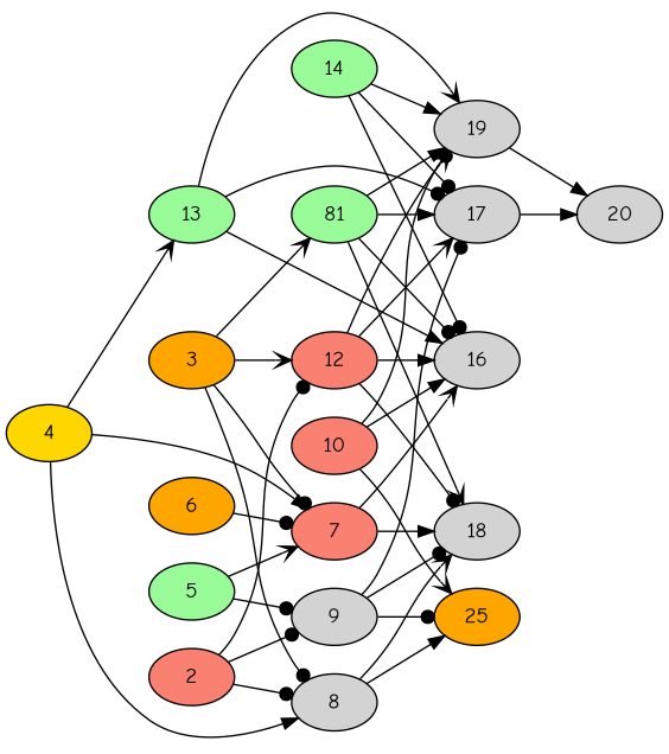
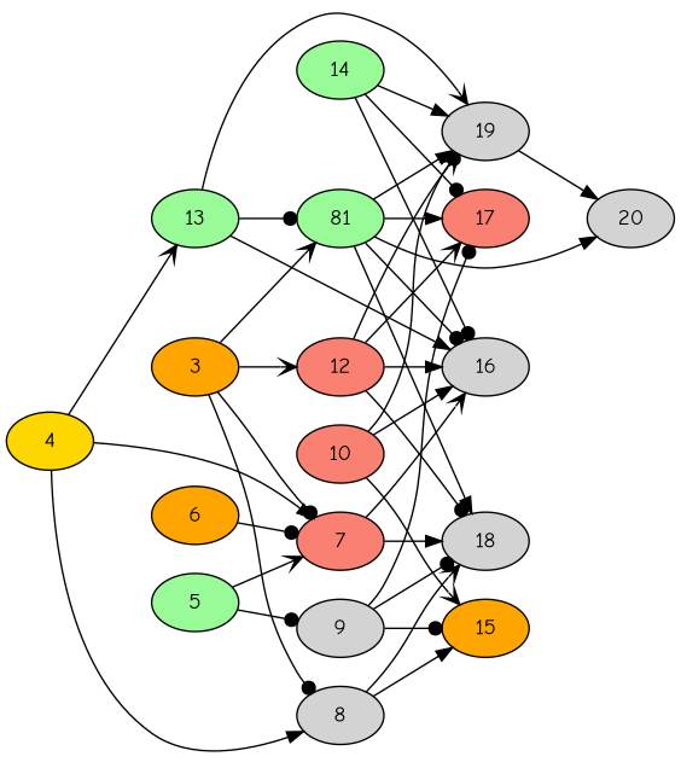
  digraph {
    fontname="Comic Neue"
    rankdir=LR
    node [alpha=0.17 fillcolor=lightgrey fontname="Comic Neue" style=filled]
    edge [arrowhead=dot fontname="Comic Neue"]
    9 [expect_size=39193600]
    18 [alpha=0.13 expect_size=49982464]
-   15 [alpha=0.04 expect_size=43031552 fillcolor=orange label=25]
-   17 [alpha=0.10 expect_size=17359872]
+   15 [alpha=0.04 expect_size=43031552 fillcolor=orange]
+   17 [alpha=0.10 expect_size=17359872 fillcolor=salmon]
    10 [alpha=0.04 expect_size=18298880 fillcolor=salmon]
    16 [alpha=0.09 expect_size=11454464]
    19 [alpha=0.07 expect_size=32760832]
    13 [expect_size=15160320 fillcolor=palegreen]
    20 [alpha=0.19 expect_size=24804352]
-   2 [alpha=0.12 expect_size=45109248 fillcolor=salmon]
    8 [alpha=0.13 expect_size=23565312]
    12 [alpha=0.00 expect_size=33872896 fillcolor=salmon]
    3 [alpha=0.11 expect_size=27181056 fillcolor=orange]
    7 [alpha=0.14 expect_size=21204992 fillcolor=salmon]
    n15 [alpha=0.18 expect_size=5471232 fillcolor=palegreen label=81]
    14 [alpha=0.12 expect_size=41852928 fillcolor=palegreen]
    4 [alpha=0.00 expect_size=30069760 fillcolor=gold]
    5 [alpha=0.07 expect_size=35600384 fillcolor=palegreen]
    6 [alpha=0.03 expect_size=16645120 fillcolor=orange]
    9 -> 18
    9 -> 15
    9 -> 17
-   17 -> 20 [arrowhead=normal]
+   n15 -> 20 [arrowhead=normal]
    10 -> 15 [arrowhead=vee]
    10 -> 16 [arrowhead=normal]
    10 -> 19
    19 -> 20 [arrowhead=normal]
-   13 -> 17
+   13 -> n15
    13 -> 16 [arrowhead=normal]
    13 -> 19 [arrowhead=vee]
-   2 -> 9
-   2 -> 8
-   2 -> 12
    8 -> 18 [arrowhead=vee]
    8 -> 15 [arrowhead=normal]
    12 -> 18
    12 -> 17 [arrowhead=vee]
    12 -> 16 [arrowhead=normal]
    12 -> 19 [arrowhead=vee]
    3 -> 8
    3 -> 12 [arrowhead=vee]
    3 -> 7
    3 -> n15 [arrowhead=vee]
    7 -> 18 [arrowhead=normal]
    7 -> 16 [arrowhead=vee]
-   n15 -> 18 [arrowhead=vee]
+   n15 -> 18 [arrowhead=normal]
    n15 -> 17 [arrowhead=normal]
    n15 -> 16
    n15 -> 19 [arrowhead=normal]
    14 -> 17
    14 -> 16
    14 -> 19 [arrowhead=normal]
    4 -> 13 [arrowhead=vee]
    4 -> 8 [arrowhead=normal]
    4 -> 7 [arrowhead=normal]
    5 -> 9
    5 -> 7 [arrowhead=vee]
    6 -> 7
  }
